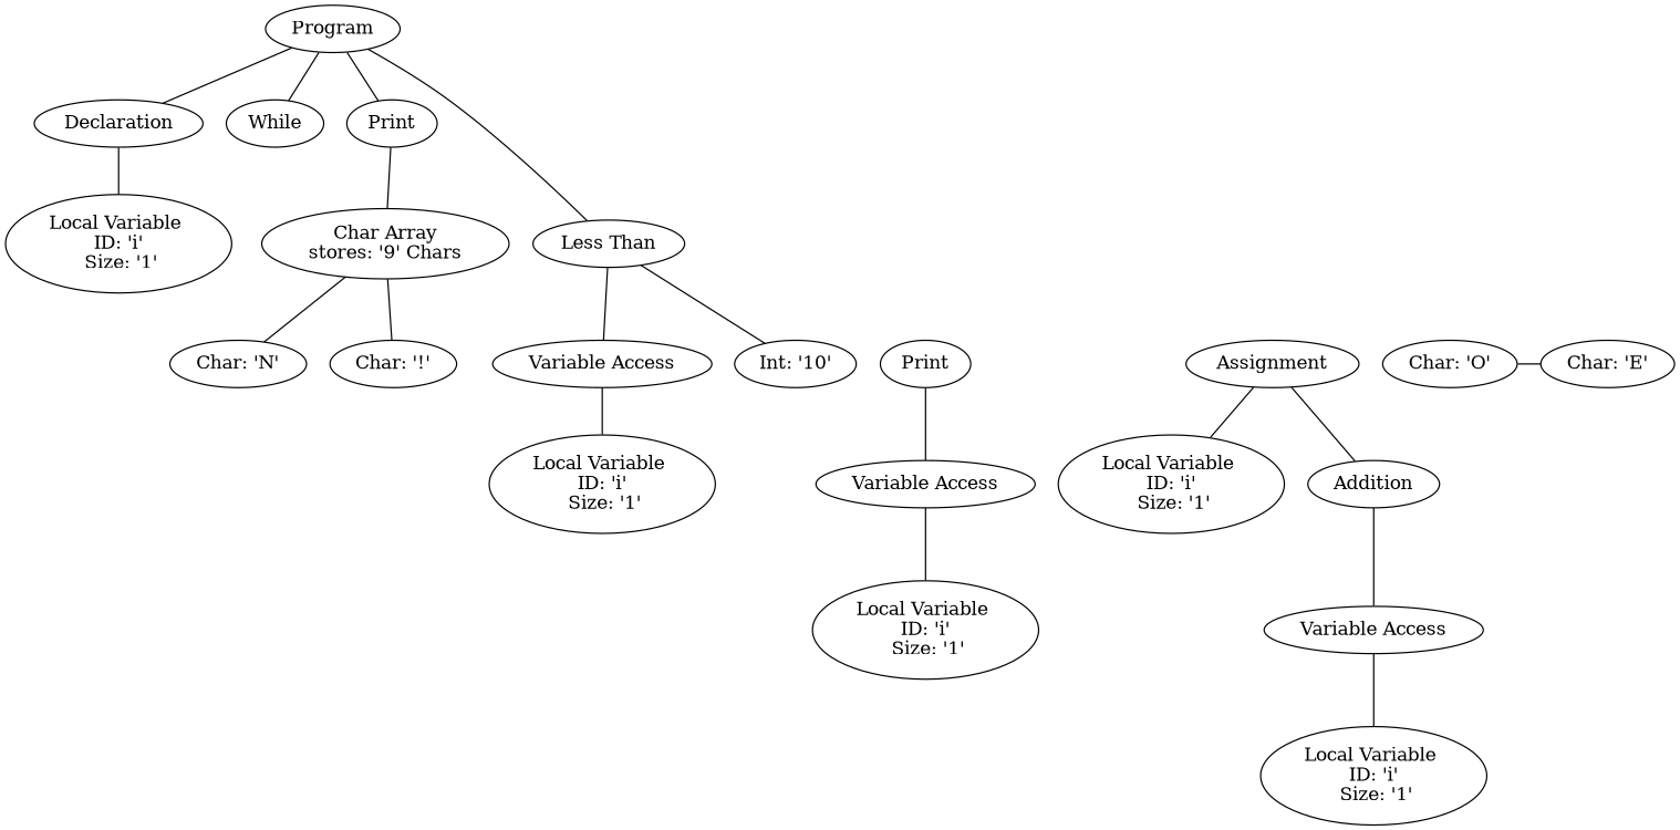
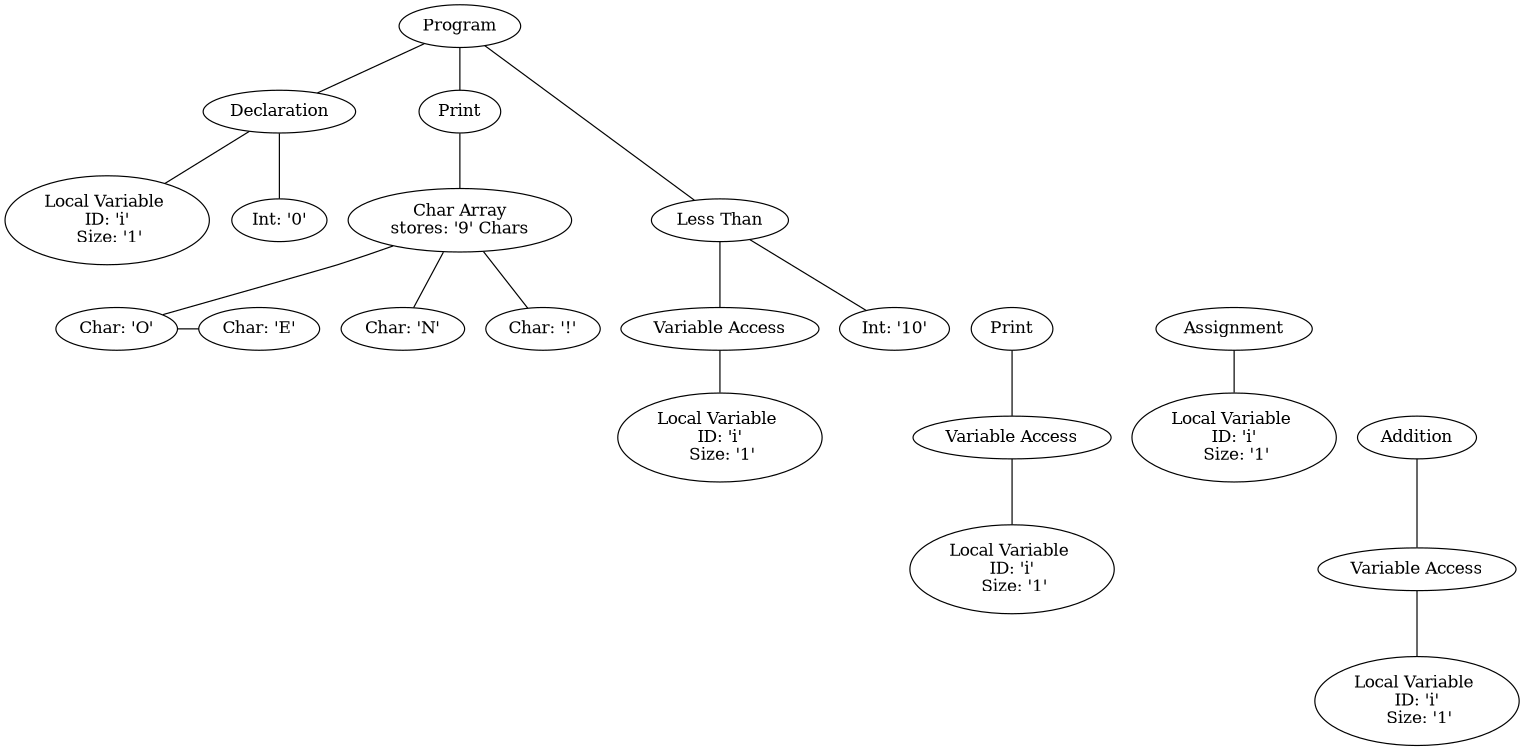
  graph {
    n1 [label=<Program>]
    n2 [label=<Declaration>]
-   n3 [label=<While>]
    n4 [label=<Print>]
    n5 [label=<Local Variable <br/>ID: 'i'<br/> Size: '1'>]
+   n6 [label=<Int: '0'>]
    n7 [label=<Less Than>]
    n8 [label=<Char Array<br/>stores: '9' Chars>]
    n9 [label=<Variable Access>]
    n10 [label=<Int: '10'>]
    n11 [label=<Print>]
    n12 [label=<Assignment>]
    n13 [label=<Char: 'O'>]
    n14 [label=<Char: 'N'>]
    n15 [label=<Char: 'E'>]
    n16 [label=<Char: '!'>]
    n17 [label=<Local Variable <br/>ID: 'i'<br/> Size: '1'>]
    n18 [label=<Variable Access>]
    n19 [label=<Local Variable <br/>ID: 'i'<br/> Size: '1'>]
    n20 [label=<Addition>]
    n21 [label=<Local Variable <br/>ID: 'i'<br/> Size: '1'>]
    n22 [label=<Variable Access>]
    n23 [label=<Local Variable <br/>ID: 'i'<br/> Size: '1'>]
    subgraph sub_1 {
      rank=same
      n1
    }
    subgraph sub_2 {
      rank=same
      n2
-     n3
      n4
    }
    subgraph sub_3 {
      rank=same
      n5
+     n6
      n7
      n8
    }
    subgraph sub_4 {
      rank=same
      n9
      n10
      n11
      n12
      n13
      n14
      n15
      n16
    }
    subgraph sub_5 {
      rank=same
      n17
      n18
      n19
      n20
    }
    subgraph sub_6 {
      rank=same
      n21
      n22
    }
    subgraph sub_7 {
      rank=same
      n23
    }
    n1 -- n2
-   n1 -- n3
    n1 -- n4
    n1 -- n7
    n2 -- n5
+   n2 -- n6
    n4 -- n8
    n7 -- n9
    n7 -- n10
+   n8 -- n13
    n8 -- n14
    n8 -- n16
    n9 -- n17
    n11 -- n18
    n12 -- n19
-   n12 -- n20
    n13 -- n15
    n18 -- n21
    n20 -- n22
    n22 -- n23
  }
